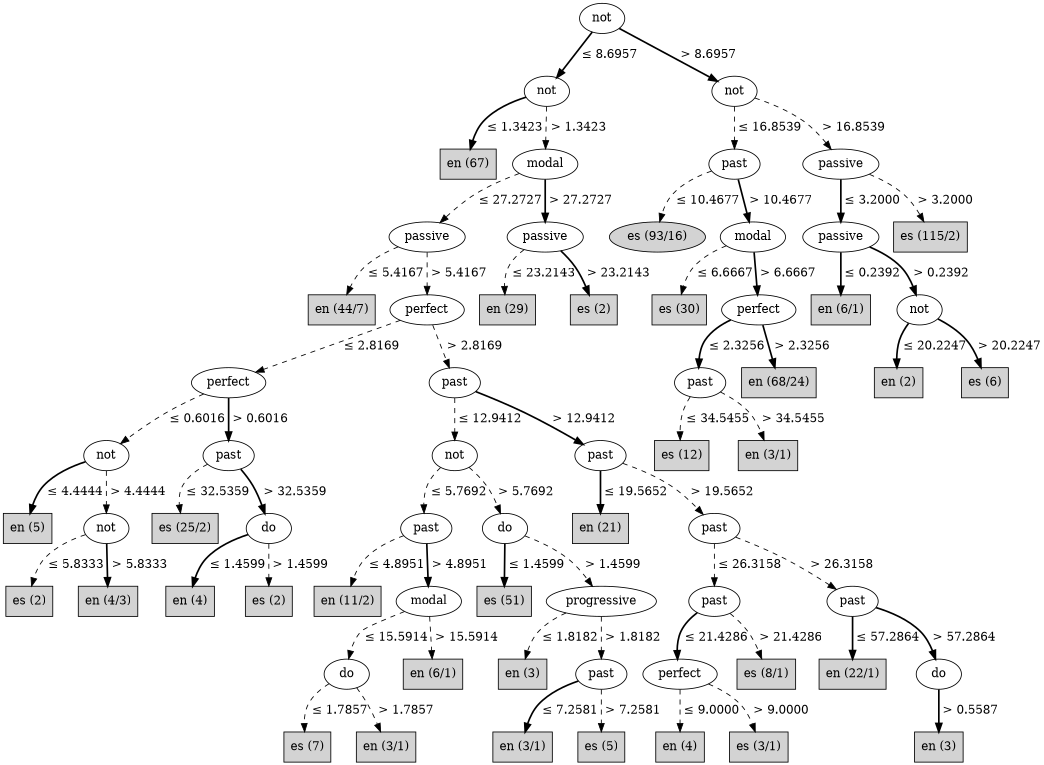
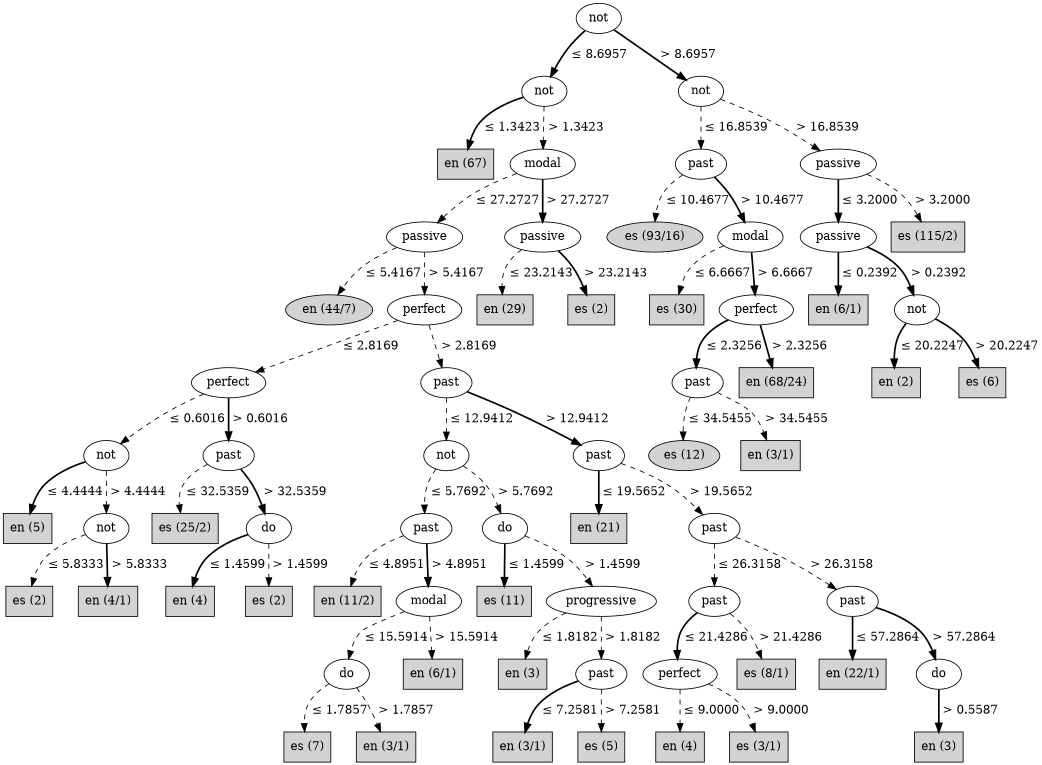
  digraph {
    edge [style=dashed]
    n1 [label=not]
    n2 [label=not]
    n3 [label=not]
    n4 [label="en (67)" shape=box style=filled]
    n5 [label=modal]
    n6 [label=past]
    n7 [label=passive]
    n8 [label=passive]
    n9 [label=passive]
-   n10 [label="en (44/7)" shape=box style=filled]
+   n10 [label="en (44/7)" shape=ellipse style=filled]
    n11 [label=perfect]
    n12 [label="en (29)" shape=box style=filled]
    n13 [label="es (2)" shape=box style=filled]
    n14 [label=perfect]
    n15 [label=past]
    n16 [label=not]
    n17 [label=past]
    n18 [label=not]
    n19 [label=past]
    n20 [label="en (5)" shape=box style=filled]
    n21 [label=not]
    n22 [label="es (25/2)" shape=box style=filled]
    n23 [label=do]
    n24 [label="es (2)" shape=box style=filled]
-   n25 [label="en (4/3)" shape=box style=filled]
+   n25 [label="en (4/1)" shape=box style=filled]
    n26 [label="en (4)" shape=box style=filled]
    n27 [label="es (2)" shape=box style=filled]
    n28 [label=past]
    n29 [label=do]
    n30 [label="en (21)" shape=box style=filled]
    n31 [label=past]
    n32 [label="en (11/2)" shape=box style=filled]
    n33 [label=modal]
-   n34 [label="es (51)" shape=box style=filled]
+   n34 [label="es (11)" shape=box style=filled]
    n35 [label=progressive]
    n36 [label=do]
    n37 [label="en (6/1)" shape=box style=filled]
    n38 [label="es (7)" shape=box style=filled]
    n39 [label="en (3/1)" shape=box style=filled]
    n40 [label="en (3)" shape=box style=filled]
    n41 [label=past]
    n42 [label="en (3/1)" shape=box style=filled]
    n43 [label="es (5)" shape=box style=filled]
    n44 [label=past]
    n45 [label=past]
    n46 [label=perfect]
    n47 [label="es (8/1)" shape=box style=filled]
    n48 [label="en (22/1)" shape=box style=filled]
    n49 [label=do]
    n50 [label="en (4)" shape=box style=filled]
    n51 [label="es (3/1)" shape=box style=filled]
    n52 [label="en (3)" shape=box style=filled]
    n53 [label="es (93/16)" shape=ellipse style=filled]
    n54 [label=modal]
    n55 [label=passive]
    n56 [label="es (115/2)" shape=box style=filled]
    n57 [label="es (30)" shape=box style=filled]
    n58 [label=perfect]
    n59 [label=past]
    n60 [label="en (68/24)" shape=box style=filled]
-   n61 [label="es (12)" shape=box style=filled]
+   n61 [label="es (12)" shape=ellipse style=filled]
    n62 [label="en (3/1)" shape=box style=filled]
    n63 [label="en (6/1)" shape=box style=filled]
    n64 [label=not]
    n65 [label="en (2)" shape=box style=filled]
    n66 [label="es (6)" shape=box style=filled]
    n1 -> n2 [label=" ≤ 8.6957" style=bold]
    n1 -> n3 [label=" > 8.6957" style=bold]
    n2 -> n4 [label=" ≤ 1.3423" style=bold]
    n2 -> n5 [label=" > 1.3423"]
    n3 -> n6 [label=" ≤ 16.8539"]
    n3 -> n7 [label=" > 16.8539"]
    n5 -> n8 [label=" ≤ 27.2727"]
    n5 -> n9 [label=" > 27.2727" style=bold]
    n6 -> n53 [label=" ≤ 10.4677"]
    n6 -> n54 [label=" > 10.4677" style=bold]
    n7 -> n55 [label=" ≤ 3.2000" style=bold]
    n7 -> n56 [label=" > 3.2000"]
    n8 -> n10 [label=" ≤ 5.4167"]
    n8 -> n11 [label=" > 5.4167"]
    n9 -> n12 [label=" ≤ 23.2143"]
    n9 -> n13 [label=" > 23.2143" style=bold]
    n11 -> n14 [label=" ≤ 2.8169"]
    n11 -> n15 [label=" > 2.8169"]
    n14 -> n16 [label=" ≤ 0.6016"]
    n14 -> n17 [label=" > 0.6016" style=bold]
    n15 -> n18 [label=" ≤ 12.9412"]
    n15 -> n19 [label=" > 12.9412" style=bold]
    n16 -> n20 [label=" ≤ 4.4444" style=bold]
    n16 -> n21 [label=" > 4.4444"]
    n17 -> n22 [label=" ≤ 32.5359"]
    n17 -> n23 [label=" > 32.5359" style=bold]
    n18 -> n28 [label=" ≤ 5.7692"]
    n18 -> n29 [label=" > 5.7692"]
    n19 -> n30 [label=" ≤ 19.5652" style=bold]
    n19 -> n31 [label=" > 19.5652"]
    n21 -> n24 [label=" ≤ 5.8333"]
    n21 -> n25 [label=" > 5.8333" style=bold]
    n23 -> n26 [label=" ≤ 1.4599" style=bold]
    n23 -> n27 [label=" > 1.4599"]
    n28 -> n32 [label=" ≤ 4.8951"]
    n28 -> n33 [label=" > 4.8951" style=bold]
    n29 -> n34 [label=" ≤ 1.4599" style=bold]
    n29 -> n35 [label=" > 1.4599"]
    n31 -> n44 [label=" ≤ 26.3158"]
    n31 -> n45 [label=" > 26.3158"]
    n33 -> n36 [label=" ≤ 15.5914"]
    n33 -> n37 [label=" > 15.5914"]
    n35 -> n40 [label=" ≤ 1.8182"]
    n35 -> n41 [label=" > 1.8182"]
    n36 -> n38 [label=" ≤ 1.7857"]
    n36 -> n39 [label=" > 1.7857"]
    n41 -> n42 [label=" ≤ 7.2581" style=bold]
    n41 -> n43 [label=" > 7.2581"]
    n44 -> n46 [label=" ≤ 21.4286" style=bold]
    n44 -> n47 [label=" > 21.4286"]
    n45 -> n48 [label=" ≤ 57.2864" style=bold]
    n45 -> n49 [label=" > 57.2864" style=bold]
    n46 -> n50 [label=" ≤ 9.0000"]
    n46 -> n51 [label=" > 9.0000"]
    n49 -> n52 [label=" > 0.5587" style=bold]
    n54 -> n57 [label=" ≤ 6.6667"]
    n54 -> n58 [label=" > 6.6667" style=bold]
    n55 -> n63 [label=" ≤ 0.2392" style=bold]
    n55 -> n64 [label=" > 0.2392" style=bold]
    n58 -> n59 [label=" ≤ 2.3256" style=bold]
    n58 -> n60 [label=" > 2.3256" style=bold]
    n59 -> n61 [label=" ≤ 34.5455"]
    n59 -> n62 [label=" > 34.5455"]
    n64 -> n65 [label=" ≤ 20.2247" style=bold]
    n64 -> n66 [label=" > 20.2247" style=bold]
  }
